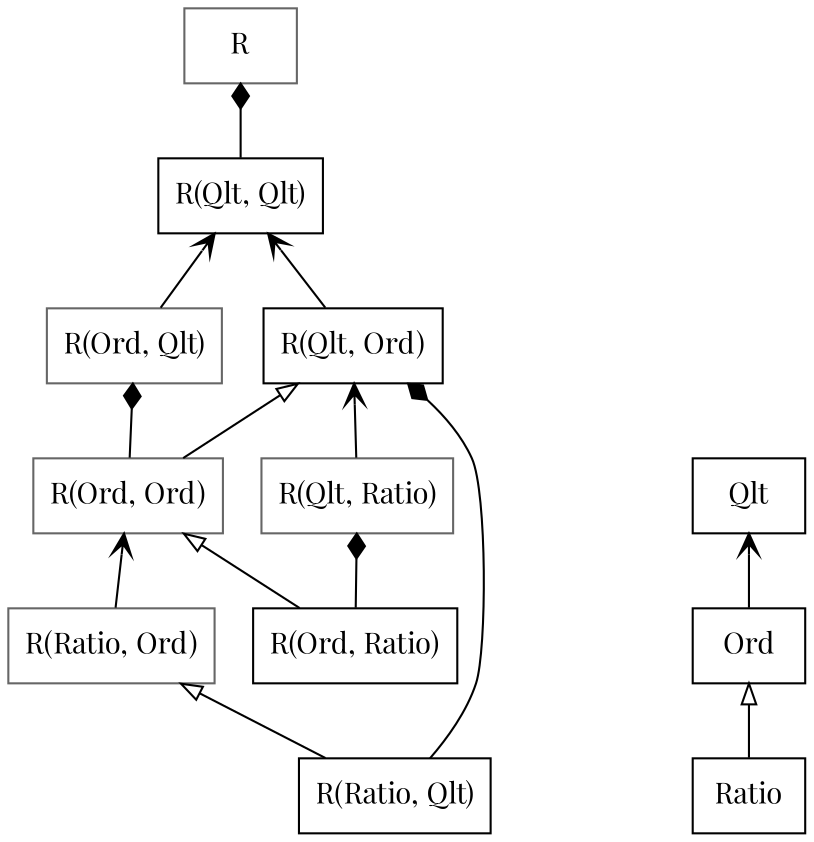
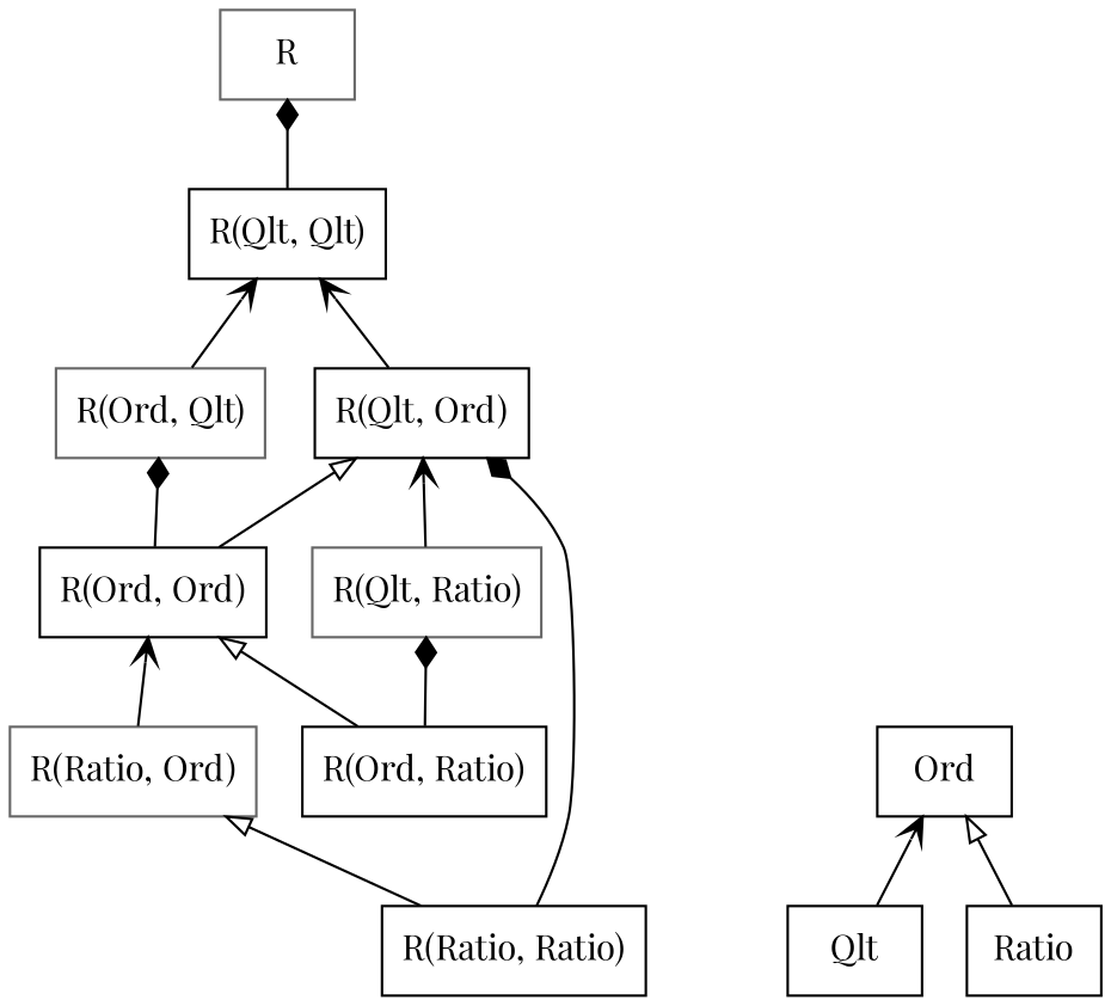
  digraph {
    fontname="Playfair Display"
    rankdir=BT
    node [color=black fontname="Playfair Display" shape=box]
    edge [arrowhead=vee fontname="Playfair Display"]
-   n1 [label="R(Ratio, Qlt)"]
+   n1 [label="R(Ratio, Ratio)"]
    n2 [color=gray40 label="R(Ratio, Ord)"]
    n3 [label="R(Qlt, Ord)"]
    n4 [label="R(Ord, Ratio)"]
-   n5 [color=gray40 label="R(Ord, Ord)"]
+   n5 [label="R(Ord, Ord)"]
    n6 [color=gray40 label="R(Qlt, Ratio)"]
    n7 [color=gray40 label="R(Ord, Qlt)"]
    n8 [label="R(Qlt, Qlt)"]
    n9 [color=gray40 label=R]
    n10 [label=Ord]
    n11 [label=Qlt]
    n12 [label=Ratio]
    n1 -> n2 [arrowhead=onormal]
    n1 -> n3 [arrowhead=diamond]
    n2 -> n5
    n3 -> n8
    n4 -> n5 [arrowhead=onormal]
    n4 -> n6 [arrowhead=diamond]
    n5 -> n3 [arrowhead=onormal]
    n5 -> n7 [arrowhead=diamond]
    n6 -> n3
    n7 -> n8
    n8 -> n9 [arrowhead=diamond]
-   n10 -> n11
+   n11 -> n10
    n12 -> n10 [arrowhead=onormal]
  }
